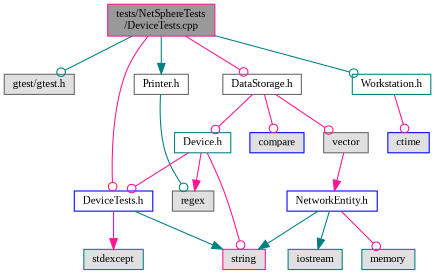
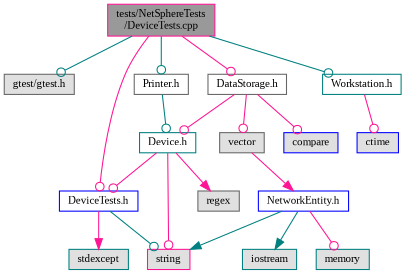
  digraph {
    fontname="Liberation Serif"
    node [color=gray40 fillcolor="#E0E0E0" fontname="Liberation Serif" fontsize=10 shape=box style=filled]
    edge [arrowhead=odot color=deeppink fontname="Liberation Serif" fontsize=10 labelfontname=Helvetica labelfontsize=10 style=solid]
    n1 [color=deeppink fillcolor=grey60 fontcolor=black height=0.2 label="tests/NetSphereTests\l/DeviceTests.cpp" width=0.4]
    n2 [height=0.2 label="gtest/gtest.h" width=0.4]
    n3 [fillcolor=white height=0.2 label="DataStorage.h" width=0.4]
    n4 [color=blue fillcolor=white height=0.2 label="DeviceTests.h" width=0.4]
    n5 [color=teal fillcolor=white height=0.2 label="Workstation.h" width=0.4]
    n6 [fillcolor=white height=0.2 label="Printer.h" width=0.4]
    n7 [color=teal fillcolor=white height=0.2 label="Device.h" width=0.4]
    n8 [height=0.2 label=vector width=0.4]
    n9 [color=blue height=0.2 label=compare width=0.4]
    n10 [color=deeppink height=0.2 label=string width=0.4]
    n11 [color=teal height=0.2 label=stdexcept width=0.4]
    n12 [color=blue height=0.2 label=ctime width=0.4]
    n13 [height=0.2 label=regex width=0.4]
    n14 [color=blue fillcolor=white height=0.2 label="NetworkEntity.h" width=0.4]
    n15 [color=teal height=0.2 label=iostream width=0.4]
    n16 [color=teal height=0.2 label=memory width=0.4]
    n1 -> n2 [color=teal]
    n1 -> n3
    n1 -> n4
    n1 -> n5 [color=teal]
-   n1 -> n6 [arrowhead=normal color=teal]
+   n1 -> n6 [color=teal]
    n3 -> n7
    n3 -> n8
    n3 -> n9
-   n4 -> n10 [arrowhead=normal color=teal]
+   n4 -> n10 [color=teal]
    n4 -> n11 [arrowhead=normal]
    n5 -> n12
-   n6 -> n13 [color=teal]
+   n6 -> n7 [color=teal]
    n7 -> n4
    n7 -> n10
    n7 -> n13 [arrowhead=normal]
    n8 -> n14 [arrowhead=normal]
    n14 -> n10 [arrowhead=normal color=teal]
    n14 -> n15 [arrowhead=normal color=teal]
    n14 -> n16
  }
